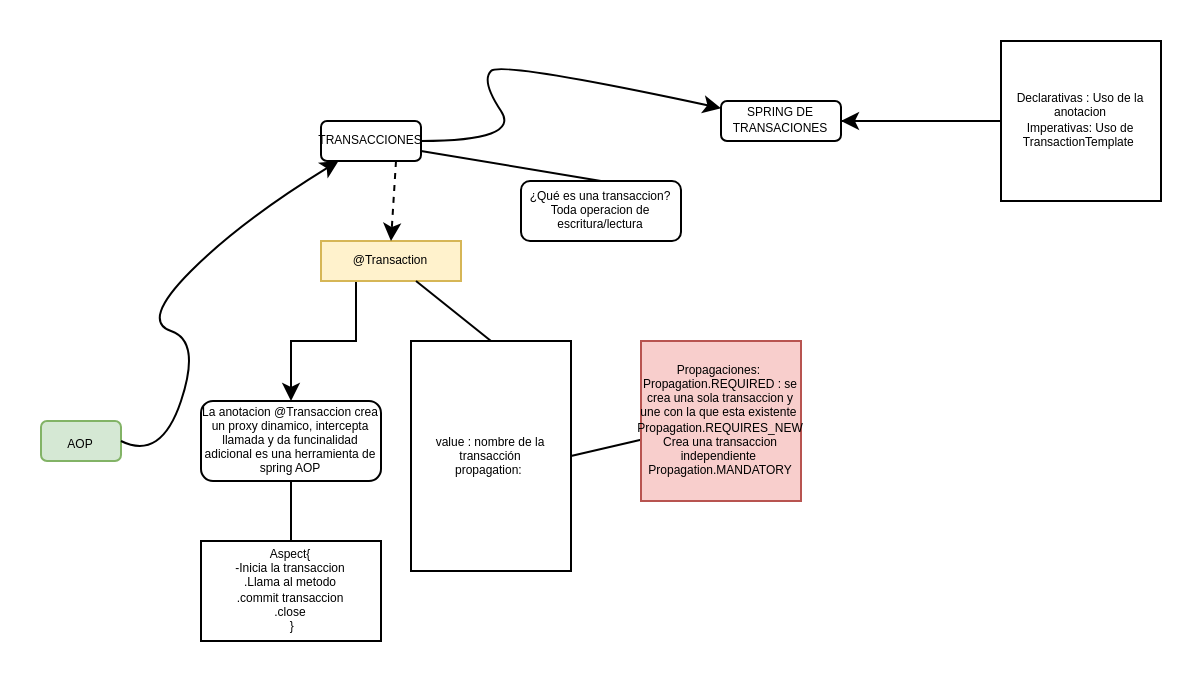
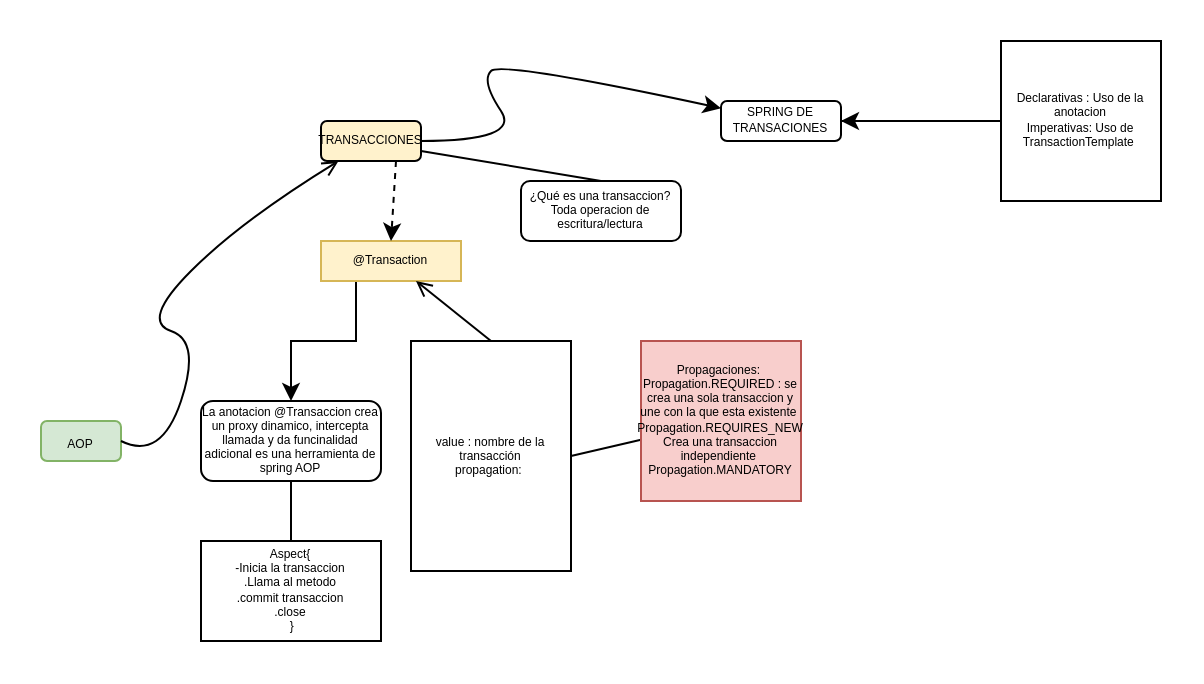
  <mxCell id="0" />
  <mxCell id="1" parent="0" />
  <mxCell id="2" value="&lt;font style=&quot;font-size: 6px;&quot;&gt;AOP&lt;/font&gt;" style="rounded=1;whiteSpace=wrap;html=1;fillColor=#d5e8d4;strokeColor=#82b366;" vertex="1" parent="1"><mxGeometry x="20" y="210" width="40" height="20" as="geometry" /></mxCell>
- <mxCell id="3" value="" style="curved=1;endArrow=classic;html=1;rounded=0;fontSize=6;exitX=1;exitY=0.5;exitDx=0;exitDy=0;" edge="1" parent="1" source="2" target="4"><mxGeometry width="50" height="50" relative="1" as="geometry"><mxPoint x="30" y="230" as="sourcePoint" /><mxPoint x="150" y="50" as="targetPoint" /><Array as="points"><mxPoint x="80" y="230" /><mxPoint x="100" y="170" /><mxPoint x="70" y="160" /><mxPoint x="120" y="110" /></Array></mxGeometry></mxCell>
- <mxCell id="4" value="TRANSACCIONES" style="rounded=1;whiteSpace=wrap;html=1;fontSize=6;" vertex="1" parent="1"><mxGeometry x="160" y="60" width="50" height="20" as="geometry" /></mxCell>
+ <mxCell id="3" value="" style="curved=1;endArrow=open;html=1;rounded=0;fontSize=6;exitX=1;exitY=0.5;exitDx=0;exitDy=0;" edge="1" parent="1" source="2" target="4"><mxGeometry width="50" height="50" relative="1" as="geometry"><mxPoint x="30" y="230" as="sourcePoint" /><mxPoint x="150" y="50" as="targetPoint" /><Array as="points"><mxPoint x="80" y="230" /><mxPoint x="100" y="170" /><mxPoint x="70" y="160" /><mxPoint x="120" y="110" /></Array></mxGeometry></mxCell>
+ <mxCell id="4" value="TRANSACCIONES" style="rounded=1;whiteSpace=wrap;html=1;fontSize=6;fillColor=#fff2cc;" vertex="1" parent="1"><mxGeometry x="160" y="60" width="50" height="20" as="geometry" /></mxCell>
  <mxCell id="5" value="" style="curved=1;endArrow=classic;html=1;rounded=0;fontSize=6;" edge="1" parent="1" target="6"><mxGeometry width="50" height="50" relative="1" as="geometry"><mxPoint x="210" y="70" as="sourcePoint" /><mxPoint x="290" y="50" as="targetPoint" /><Array as="points"><mxPoint x="260" y="70" /><mxPoint x="240" y="40" /><mxPoint x="250" y="30" /></Array></mxGeometry></mxCell>
  <mxCell id="6" value="SPRING DE TRANSACIONES" style="rounded=1;whiteSpace=wrap;html=1;fontSize=6;" vertex="1" parent="1"><mxGeometry x="360" y="50" width="60" height="20" as="geometry" /></mxCell>
  <mxCell id="7" style="edgeStyle=orthogonalEdgeStyle;rounded=0;orthogonalLoop=1;jettySize=auto;html=1;exitX=0.25;exitY=1;exitDx=0;exitDy=0;fontSize=6;" edge="1" parent="1" source="8" target="19"><mxGeometry relative="1" as="geometry" /></mxCell>
  <mxCell id="8" value="@Transaction" style="whiteSpace=wrap;html=1;fontSize=6;fillColor=#fff2cc;strokeColor=#d6b656;rounded=0;" vertex="1" parent="1"><mxGeometry x="160" y="120" width="70" height="20" as="geometry" /></mxCell>
  <mxCell id="9" value="" style="endArrow=classic;html=1;rounded=0;fontSize=6;exitX=0.75;exitY=1;exitDx=0;exitDy=0;entryX=0.5;entryY=0;entryDx=0;entryDy=0;dashed=1;" edge="1" parent="1" source="4" target="8"><mxGeometry width="50" height="50" relative="1" as="geometry"><mxPoint x="250" y="180" as="sourcePoint" /><mxPoint x="300" y="130" as="targetPoint" /></mxGeometry></mxCell>
  <mxCell id="10" value="value : nombre de la transacción&lt;br&gt;propagation:&amp;nbsp;" style="whiteSpace=wrap;html=1;aspect=fixed;fontSize=6;" vertex="1" parent="1"><mxGeometry x="205" y="170" width="80" height="115" as="geometry" /></mxCell>
- <mxCell id="11" value="" style="endArrow=none;html=1;rounded=0;fontSize=6;exitX=0.5;exitY=0;exitDx=0;exitDy=0;exitPerimeter=0;" edge="1" parent="1" source="10" target="8"><mxGeometry width="50" height="50" relative="1" as="geometry"><mxPoint x="250" y="180" as="sourcePoint" /><mxPoint x="300" y="130" as="targetPoint" /></mxGeometry></mxCell>
+ <mxCell id="11" value="" style="endArrow=open;html=1;rounded=0;fontSize=6;exitX=0.5;exitY=0;exitDx=0;exitDy=0;exitPerimeter=0;" edge="1" parent="1" source="10" target="8"><mxGeometry width="50" height="50" relative="1" as="geometry"><mxPoint x="250" y="180" as="sourcePoint" /><mxPoint x="300" y="130" as="targetPoint" /></mxGeometry></mxCell>
  <mxCell id="12" value="" style="endArrow=none;html=1;rounded=0;fontSize=6;exitX=1;exitY=0.5;exitDx=0;exitDy=0;" edge="1" parent="1" source="10" target="13"><mxGeometry width="50" height="50" relative="1" as="geometry"><mxPoint x="250" y="180" as="sourcePoint" /><mxPoint x="300" y="130" as="targetPoint" /></mxGeometry></mxCell>
  <mxCell id="13" value="Propagaciones:&amp;nbsp;&lt;br&gt;Propagation.REQUIRED : se crea una sola transaccion y une con la que esta existente&amp;nbsp; Propagation.REQUIRES_NEW&lt;br&gt;Crea una transaccion independiente&amp;nbsp;&lt;br&gt;Propagation.MANDATORY&lt;br&gt;" style="whiteSpace=wrap;html=1;aspect=fixed;fontSize=6;fillColor=#f8cecc;strokeColor=#b85450;" vertex="1" parent="1"><mxGeometry x="320" y="170" width="80" height="80" as="geometry" /></mxCell>
  <mxCell id="14" value="" style="endArrow=none;html=1;rounded=0;fontSize=6;exitX=1;exitY=0.75;exitDx=0;exitDy=0;entryX=0.5;entryY=0;entryDx=0;entryDy=0;" edge="1" parent="1" source="4" target="15"><mxGeometry width="50" height="50" relative="1" as="geometry"><mxPoint x="250" y="150" as="sourcePoint" /><mxPoint x="300" y="100" as="targetPoint" /></mxGeometry></mxCell>
  <mxCell id="15" value="¿Qué es una transaccion?&lt;br&gt;Toda operacion de escritura/lectura" style="rounded=1;whiteSpace=wrap;html=1;fontSize=6;" vertex="1" parent="1"><mxGeometry x="260" y="90" width="80" height="30" as="geometry" /></mxCell>
  <mxCell id="16" value="" style="endArrow=none;html=1;rounded=0;fontSize=6;" edge="1" parent="1"><mxGeometry width="50" height="50" relative="1" as="geometry"><mxPoint x="420" y="60" as="sourcePoint" /><mxPoint x="490" y="60" as="targetPoint" /></mxGeometry></mxCell>
  <mxCell id="17" value="" style="edgeStyle=orthogonalEdgeStyle;rounded=0;orthogonalLoop=1;jettySize=auto;html=1;fontSize=6;" edge="1" parent="1" source="18" target="6"><mxGeometry relative="1" as="geometry" /></mxCell>
  <mxCell id="18" value="Declarativas : Uso de la anotacion&lt;br&gt;Imperativas: Uso de TransactionTemplate&amp;nbsp;&lt;br&gt;" style="whiteSpace=wrap;html=1;aspect=fixed;fontSize=6;" vertex="1" parent="1"><mxGeometry x="500" y="20" width="80" height="80" as="geometry" /></mxCell>
  <mxCell id="19" value="La anotacion @Transaccion crea un proxy dinamico, intercepta llamada y da funcinalidad adicional es una herramienta de spring AOP" style="rounded=1;whiteSpace=wrap;html=1;fontSize=6;" vertex="1" parent="1"><mxGeometry x="100" y="200" width="90" height="40" as="geometry" /></mxCell>
  <mxCell id="20" value="Aspect{&lt;br&gt;-Inicia la transaccion&lt;br&gt;.Llama al metodo&lt;br&gt;.commit transaccion&lt;br&gt;.close&lt;br&gt;&amp;nbsp;}" style="rounded=0;whiteSpace=wrap;html=1;fontSize=6;" vertex="1" parent="1"><mxGeometry x="100" y="270" width="90" height="50" as="geometry" /></mxCell>
  <mxCell id="21" value="" style="endArrow=none;html=1;rounded=0;fontSize=6;exitX=0.5;exitY=1;exitDx=0;exitDy=0;entryX=0.5;entryY=0;entryDx=0;entryDy=0;" edge="1" parent="1" source="19" target="20"><mxGeometry width="50" height="50" relative="1" as="geometry"><mxPoint x="250" y="220" as="sourcePoint" /><mxPoint x="300" y="170" as="targetPoint" /></mxGeometry></mxCell>
